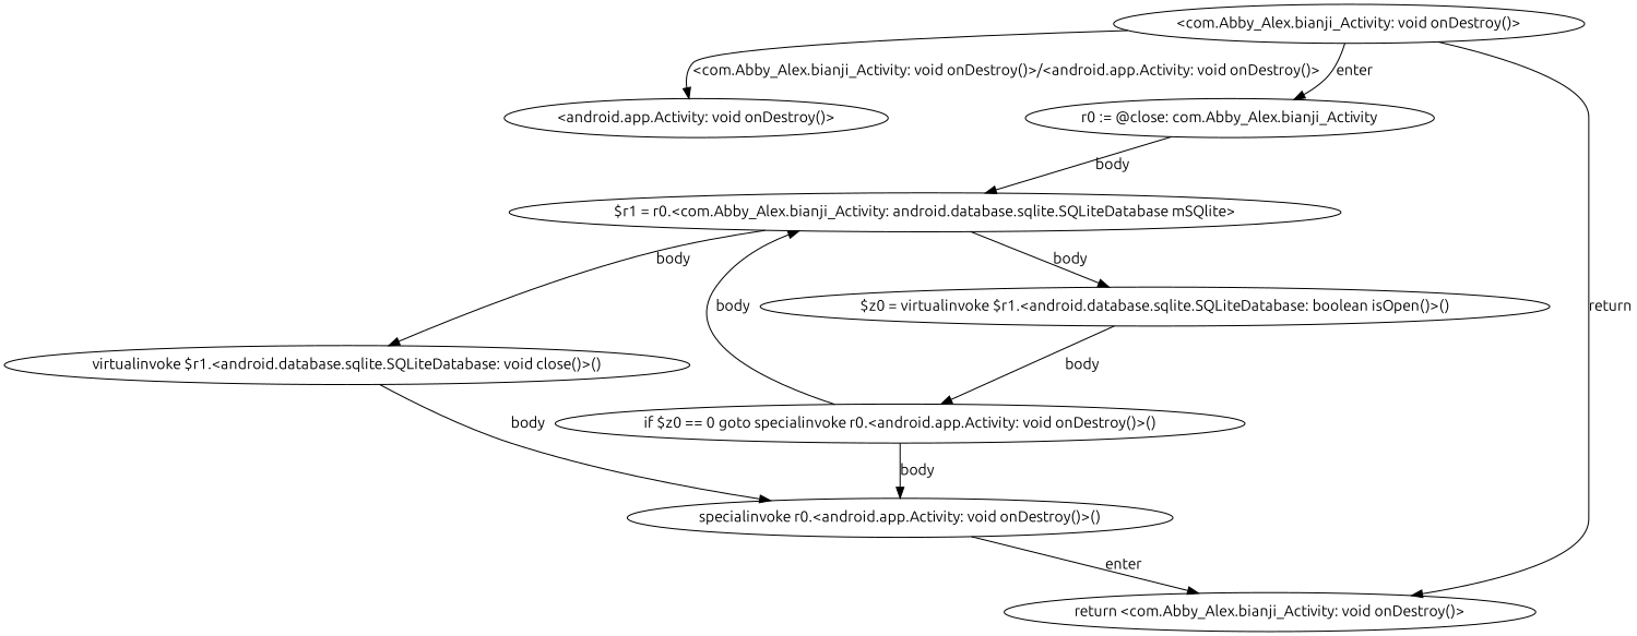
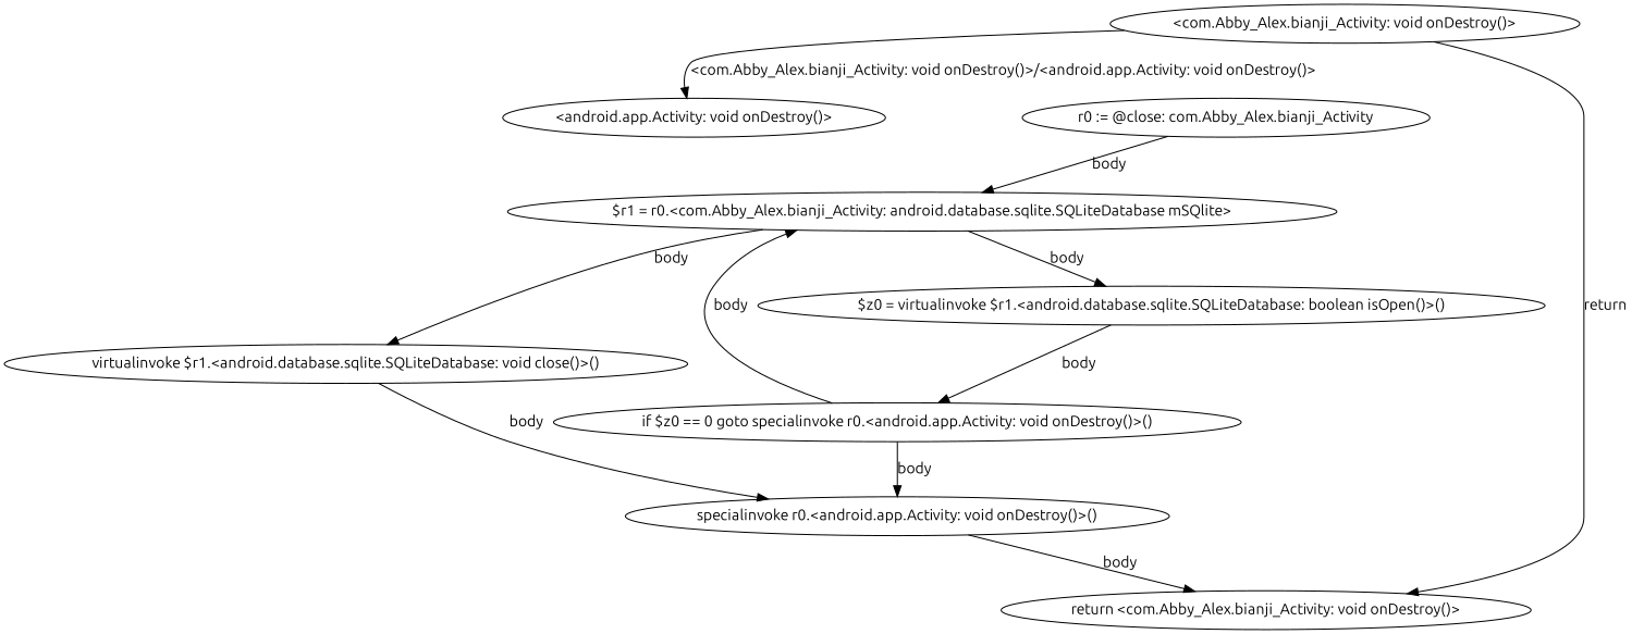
  digraph {
    fontname=Ubuntu
    node [fontname=Ubuntu]
    edge [fontname=Ubuntu]
    "<com.Abby_Alex.bianji_Activity: void onDestroy()>"
    "<android.app.Activity: void onDestroy()>"
    n3 [label="r0 := @close: com.Abby_Alex.bianji_Activity"]
    "return <com.Abby_Alex.bianji_Activity: void onDestroy()>"
    "$r1 = r0.<com.Abby_Alex.bianji_Activity: android.database.sqlite.SQLiteDatabase mSQlite>"
    "$z0 = virtualinvoke $r1.<android.database.sqlite.SQLiteDatabase: boolean isOpen()>()"
    "virtualinvoke $r1.<android.database.sqlite.SQLiteDatabase: void close()>()"
    "if $z0 == 0 goto specialinvoke r0.<android.app.Activity: void onDestroy()>()"
    "specialinvoke r0.<android.app.Activity: void onDestroy()>()"
    "<com.Abby_Alex.bianji_Activity: void onDestroy()>" -> "<android.app.Activity: void onDestroy()>" [label="<com.Abby_Alex.bianji_Activity: void onDestroy()>/<android.app.Activity: void onDestroy()>"]
-   "<com.Abby_Alex.bianji_Activity: void onDestroy()>" -> n3 [label=enter]
    "<com.Abby_Alex.bianji_Activity: void onDestroy()>" -> "return <com.Abby_Alex.bianji_Activity: void onDestroy()>" [label=return]
    n3 -> "$r1 = r0.<com.Abby_Alex.bianji_Activity: android.database.sqlite.SQLiteDatabase mSQlite>" [label=body]
    "$r1 = r0.<com.Abby_Alex.bianji_Activity: android.database.sqlite.SQLiteDatabase mSQlite>" -> "$z0 = virtualinvoke $r1.<android.database.sqlite.SQLiteDatabase: boolean isOpen()>()" [label=body]
    "$r1 = r0.<com.Abby_Alex.bianji_Activity: android.database.sqlite.SQLiteDatabase mSQlite>" -> "virtualinvoke $r1.<android.database.sqlite.SQLiteDatabase: void close()>()" [label=body]
    "$z0 = virtualinvoke $r1.<android.database.sqlite.SQLiteDatabase: boolean isOpen()>()" -> "if $z0 == 0 goto specialinvoke r0.<android.app.Activity: void onDestroy()>()" [label=body]
    "virtualinvoke $r1.<android.database.sqlite.SQLiteDatabase: void close()>()" -> "specialinvoke r0.<android.app.Activity: void onDestroy()>()" [label=body]
    "if $z0 == 0 goto specialinvoke r0.<android.app.Activity: void onDestroy()>()" -> "$r1 = r0.<com.Abby_Alex.bianji_Activity: android.database.sqlite.SQLiteDatabase mSQlite>" [label=body]
    "if $z0 == 0 goto specialinvoke r0.<android.app.Activity: void onDestroy()>()" -> "specialinvoke r0.<android.app.Activity: void onDestroy()>()" [label=body]
-   "specialinvoke r0.<android.app.Activity: void onDestroy()>()" -> "return <com.Abby_Alex.bianji_Activity: void onDestroy()>" [label=enter]
+   "specialinvoke r0.<android.app.Activity: void onDestroy()>()" -> "return <com.Abby_Alex.bianji_Activity: void onDestroy()>" [label=body]
  }
